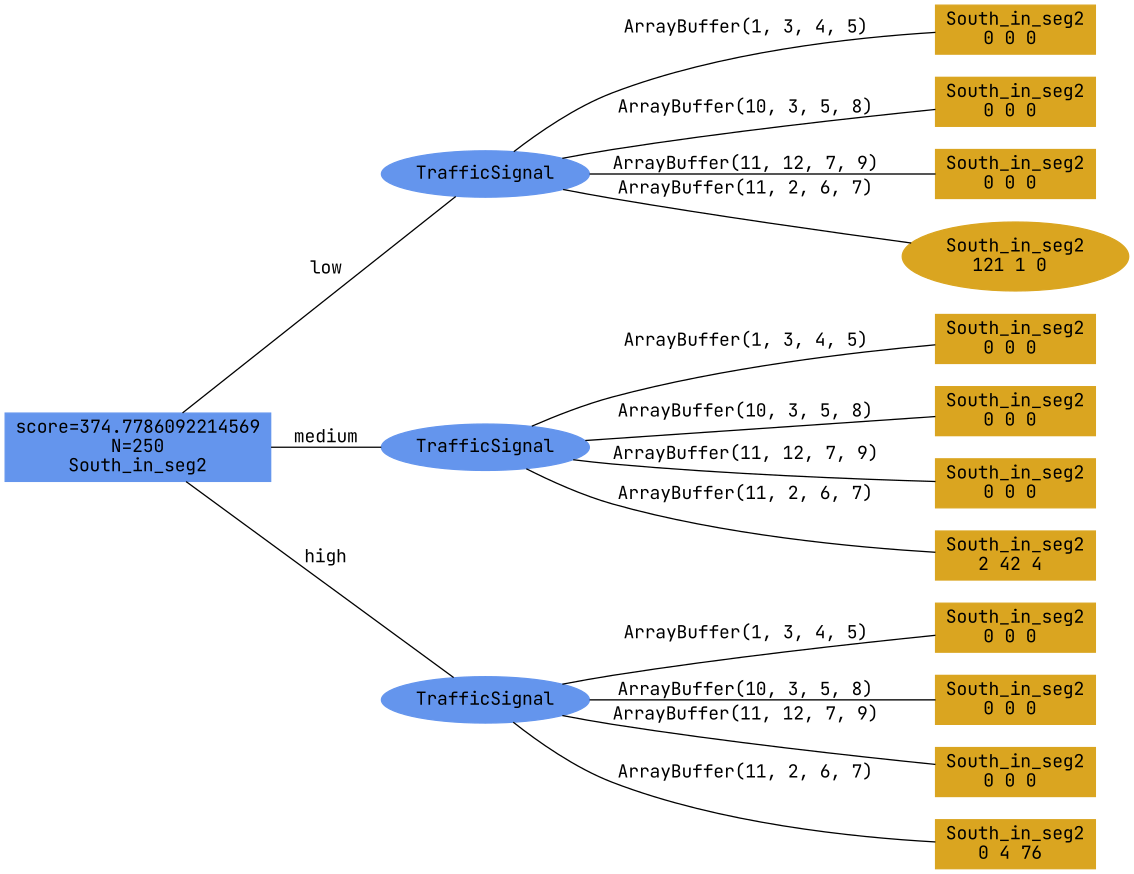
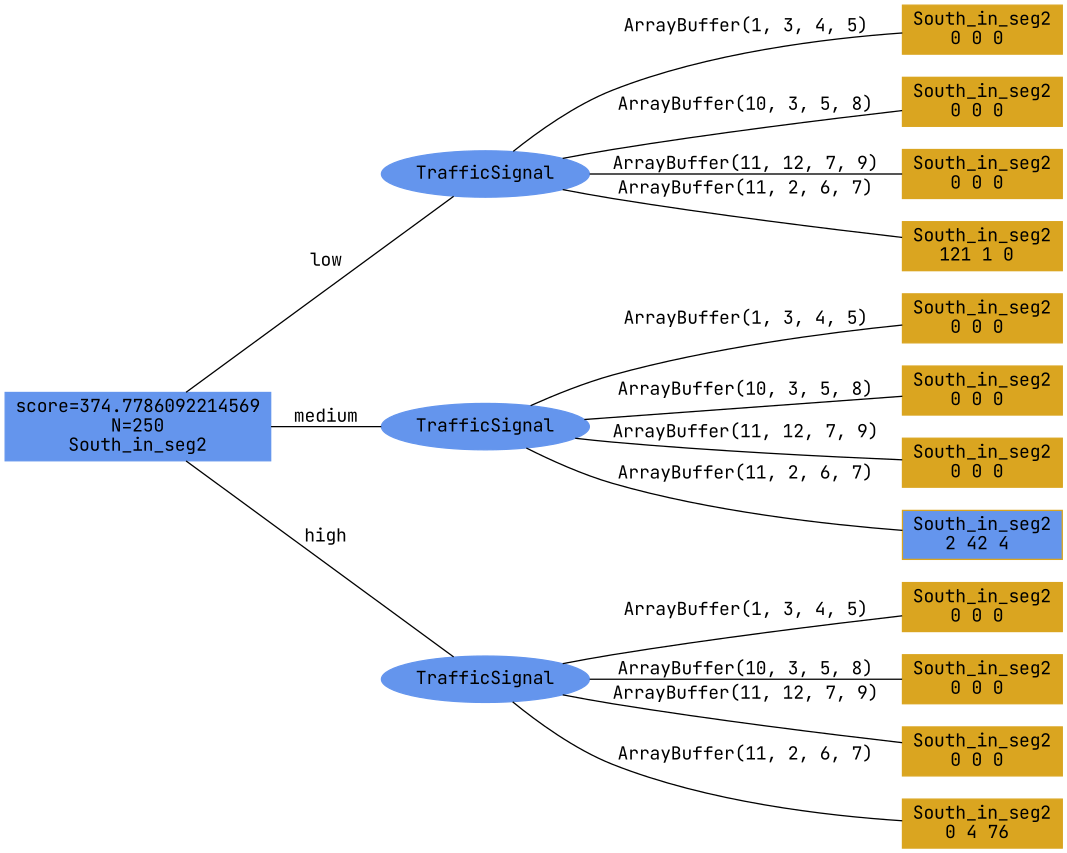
  digraph {
    fontname="JetBrains Mono"
    rankdir=LR
    node [color=goldenrod fontname="JetBrains Mono" shape=box style=filled]
    edge [dir=none fontname="JetBrains Mono"]
    n1 [color=cornflowerblue label="score=374.7786092214569\nN=250\nSouth_in_seg2"]
    n2 [color=cornflowerblue label=TrafficSignal shape=ellipse]
    n3 [color=cornflowerblue label=TrafficSignal shape=ellipse]
    n4 [color=cornflowerblue label=TrafficSignal shape=ellipse]
    n5 [label="South_in_seg2\n0 0 0 "]
    n6 [label="South_in_seg2\n0 0 0 "]
    n7 [label="South_in_seg2\n0 0 0 "]
-   n8 [label="South_in_seg2\n121 1 0 " shape=ellipse]
+   n8 [label="South_in_seg2\n121 1 0 "]
    n9 [label="South_in_seg2\n0 0 0 "]
    n10 [label="South_in_seg2\n0 0 0 "]
    n11 [label="South_in_seg2\n0 0 0 "]
-   n12 [label="South_in_seg2\n2 42 4 "]
+   n12 [label="South_in_seg2\n2 42 4 " fillcolor=cornflowerblue]
    n13 [label="South_in_seg2\n0 0 0 "]
    n14 [label="South_in_seg2\n0 0 0 "]
    n15 [label="South_in_seg2\n0 0 0 "]
    n16 [label="South_in_seg2\n0 4 76 "]
    subgraph sub_1 {
      rank=same
      n1
    }
    subgraph sub_2 {
      rank=same
      n2
    }
    subgraph sub_3 {
      rank=same
      n3
    }
    subgraph sub_4 {
      rank=same
      n4
    }
    subgraph sub_5 {
      rank=same
      n5
    }
    subgraph sub_6 {
      rank=same
      n6
    }
    subgraph sub_7 {
      rank=same
      n7
    }
    subgraph sub_8 {
      rank=same
      n8
    }
    subgraph sub_9 {
      rank=same
      n9
    }
    subgraph sub_10 {
      rank=same
      n10
    }
    subgraph sub_11 {
      rank=same
      n11
    }
    subgraph sub_12 {
      rank=same
      n12
    }
    subgraph sub_13 {
      rank=same
      n13
    }
    subgraph sub_14 {
      rank=same
      n14
    }
    subgraph sub_15 {
      rank=same
      n15
    }
    subgraph sub_16 {
      rank=same
      n16
    }
    n1 -> n2 [label=low]
    n1 -> n3 [label=medium]
    n1 -> n4 [label=high]
    n2 -> n5 [label="ArrayBuffer(1, 3, 4, 5)"]
    n2 -> n6 [label="ArrayBuffer(10, 3, 5, 8)"]
    n2 -> n7 [label="ArrayBuffer(11, 12, 7, 9)"]
    n2 -> n8 [label="ArrayBuffer(11, 2, 6, 7)"]
    n3 -> n9 [label="ArrayBuffer(1, 3, 4, 5)"]
    n3 -> n10 [label="ArrayBuffer(10, 3, 5, 8)"]
    n3 -> n11 [label="ArrayBuffer(11, 12, 7, 9)"]
    n3 -> n12 [label="ArrayBuffer(11, 2, 6, 7)"]
    n4 -> n13 [label="ArrayBuffer(1, 3, 4, 5)"]
    n4 -> n14 [label="ArrayBuffer(10, 3, 5, 8)"]
    n4 -> n15 [label="ArrayBuffer(11, 12, 7, 9)"]
    n4 -> n16 [label="ArrayBuffer(11, 2, 6, 7)"]
  }
